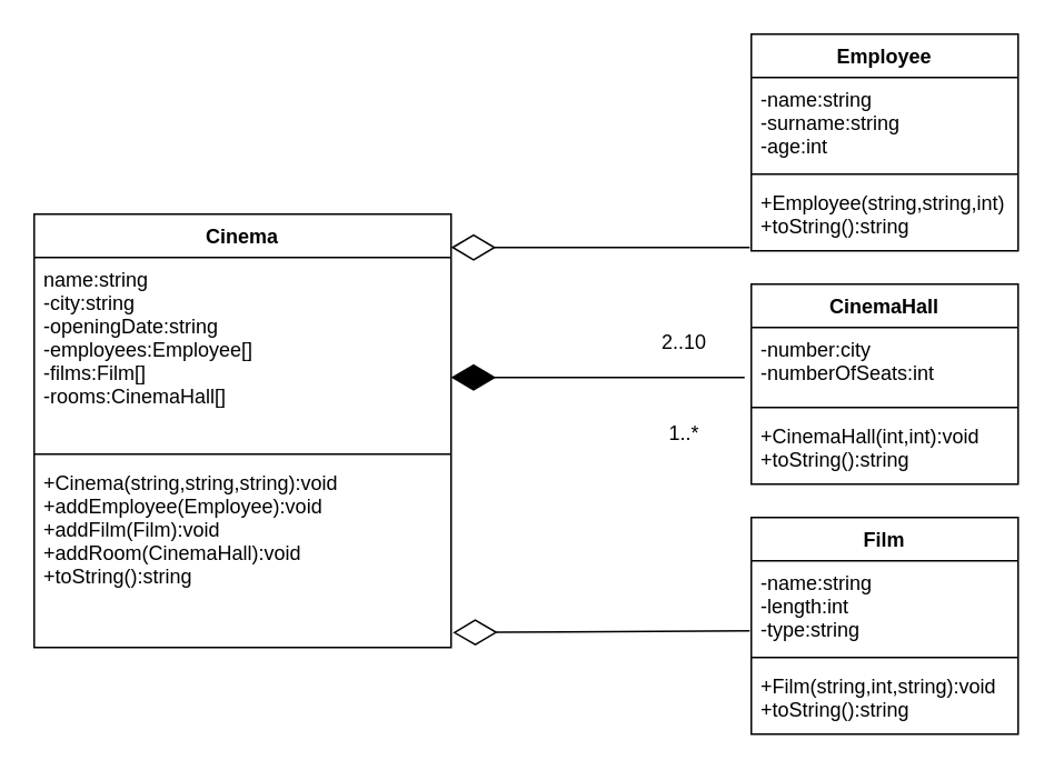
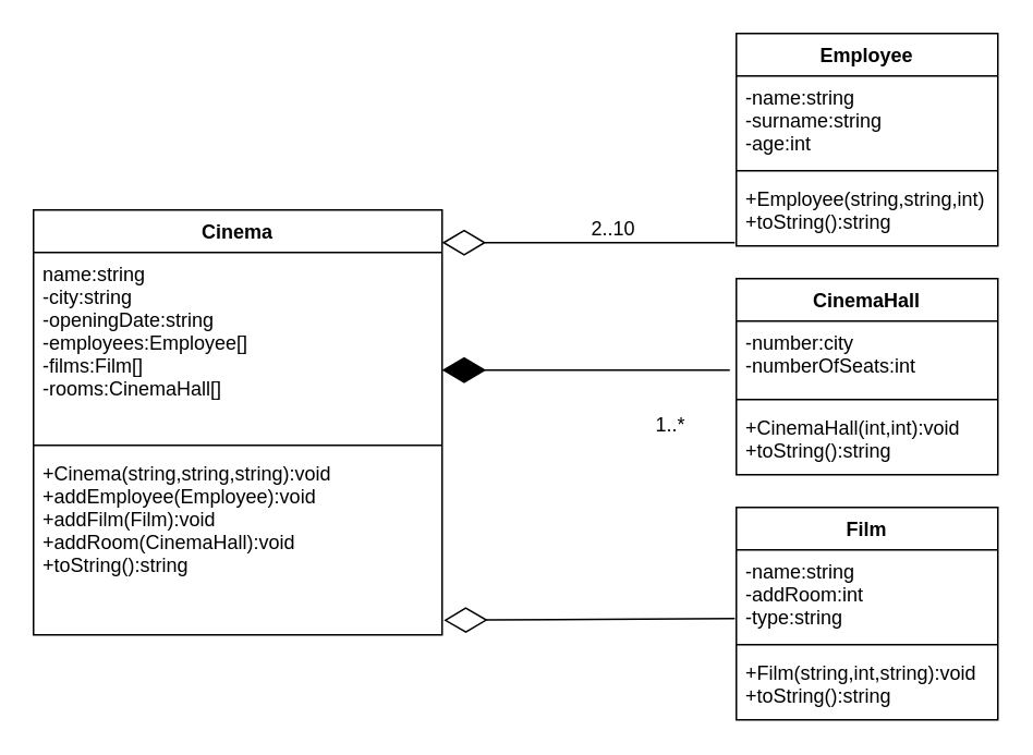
  <mxCell id="0" />
  <mxCell id="1" parent="0" />
  <mxCell id="2" value="Employee" style="swimlane;fontStyle=1;align=center;verticalAlign=top;childLayout=stackLayout;horizontal=1;startSize=26;horizontalStack=0;resizeParent=1;resizeParentMax=0;resizeLast=0;collapsible=1;marginBottom=0;" vertex="1" parent="1"><mxGeometry x="450" y="20" width="160" height="130" as="geometry" /></mxCell>
  <mxCell id="3" value="-name:string&#10;-surname:string&#10;-age:int" style="text;strokeColor=none;fillColor=none;align=left;verticalAlign=top;spacingLeft=4;spacingRight=4;overflow=hidden;rotatable=0;points=[[0,0.5],[1,0.5]];portConstraint=eastwest;" vertex="1" parent="2"><mxGeometry y="26" width="160" height="54" as="geometry" /></mxCell>
  <mxCell id="4" value="" style="line;strokeWidth=1;fillColor=none;align=left;verticalAlign=middle;spacingTop=-1;spacingLeft=3;spacingRight=3;rotatable=0;labelPosition=right;points=[];portConstraint=eastwest;" vertex="1" parent="2"><mxGeometry y="80" width="160" height="8" as="geometry" /></mxCell>
  <mxCell id="5" value="+Employee(string,string,int)&#10;+toString():string" style="text;strokeColor=none;fillColor=none;align=left;verticalAlign=top;spacingLeft=4;spacingRight=4;overflow=hidden;rotatable=0;points=[[0,0.5],[1,0.5]];portConstraint=eastwest;" vertex="1" parent="2"><mxGeometry y="88" width="160" height="42" as="geometry" /></mxCell>
  <mxCell id="6" value="CinemaHall" style="swimlane;fontStyle=1;align=center;verticalAlign=top;childLayout=stackLayout;horizontal=1;startSize=26;horizontalStack=0;resizeParent=1;resizeParentMax=0;resizeLast=0;collapsible=1;marginBottom=0;" vertex="1" parent="1"><mxGeometry x="450" y="170" width="160" height="120" as="geometry" /></mxCell>
  <mxCell id="7" value="-number:city&#10;-numberOfSeats:int" style="text;strokeColor=none;fillColor=none;align=left;verticalAlign=top;spacingLeft=4;spacingRight=4;overflow=hidden;rotatable=0;points=[[0,0.5],[1,0.5]];portConstraint=eastwest;" vertex="1" parent="6"><mxGeometry y="26" width="160" height="44" as="geometry" /></mxCell>
  <mxCell id="8" value="" style="line;strokeWidth=1;fillColor=none;align=left;verticalAlign=middle;spacingTop=-1;spacingLeft=3;spacingRight=3;rotatable=0;labelPosition=right;points=[];portConstraint=eastwest;" vertex="1" parent="6"><mxGeometry y="70" width="160" height="8" as="geometry" /></mxCell>
  <mxCell id="9" value="+CinemaHall(int,int):void&#10;+toString():string" style="text;strokeColor=none;fillColor=none;align=left;verticalAlign=top;spacingLeft=4;spacingRight=4;overflow=hidden;rotatable=0;points=[[0,0.5],[1,0.5]];portConstraint=eastwest;" vertex="1" parent="6"><mxGeometry y="78" width="160" height="42" as="geometry" /></mxCell>
  <mxCell id="10" value="Film" style="swimlane;fontStyle=1;align=center;verticalAlign=top;childLayout=stackLayout;horizontal=1;startSize=26;horizontalStack=0;resizeParent=1;resizeParentMax=0;resizeLast=0;collapsible=1;marginBottom=0;" vertex="1" parent="1"><mxGeometry x="450" y="310" width="160" height="130" as="geometry" /></mxCell>
- <mxCell id="11" value="-name:string&#10;-length:int&#10;-type:string" style="text;strokeColor=none;fillColor=none;align=left;verticalAlign=top;spacingLeft=4;spacingRight=4;overflow=hidden;rotatable=0;points=[[0,0.5],[1,0.5]];portConstraint=eastwest;" vertex="1" parent="10"><mxGeometry y="26" width="160" height="54" as="geometry" /></mxCell>
+ <mxCell id="11" value="-name:string&#10;-addRoom:int&#10;-type:string" style="text;strokeColor=none;fillColor=none;align=left;verticalAlign=top;spacingLeft=4;spacingRight=4;overflow=hidden;rotatable=0;points=[[0,0.5],[1,0.5]];portConstraint=eastwest;" vertex="1" parent="10"><mxGeometry y="26" width="160" height="54" as="geometry" /></mxCell>
  <mxCell id="12" value="" style="line;strokeWidth=1;fillColor=none;align=left;verticalAlign=middle;spacingTop=-1;spacingLeft=3;spacingRight=3;rotatable=0;labelPosition=right;points=[];portConstraint=eastwest;" vertex="1" parent="10"><mxGeometry y="80" width="160" height="8" as="geometry" /></mxCell>
  <mxCell id="13" value="+Film(string,int,string):void&#10;+toString():string" style="text;strokeColor=none;fillColor=none;align=left;verticalAlign=top;spacingLeft=4;spacingRight=4;overflow=hidden;rotatable=0;points=[[0,0.5],[1,0.5]];portConstraint=eastwest;" vertex="1" parent="10"><mxGeometry y="88" width="160" height="42" as="geometry" /></mxCell>
  <mxCell id="14" value="Cinema" style="swimlane;fontStyle=1;align=center;verticalAlign=top;childLayout=stackLayout;horizontal=1;startSize=26;horizontalStack=0;resizeParent=1;resizeParentMax=0;resizeLast=0;collapsible=1;marginBottom=0;" vertex="1" parent="1"><mxGeometry x="20" y="128" width="250" height="260" as="geometry" /></mxCell>
  <mxCell id="15" value="name:string&#10;-city:string&#10;-openingDate:string&#10;-employees:Employee[]&#10;-films:Film[]&#10;-rooms:CinemaHall[]" style="text;strokeColor=none;fillColor=none;align=left;verticalAlign=top;spacingLeft=4;spacingRight=4;overflow=hidden;rotatable=0;points=[[0,0.5],[1,0.5]];portConstraint=eastwest;" vertex="1" parent="14"><mxGeometry y="26" width="250" height="114" as="geometry" /></mxCell>
  <mxCell id="16" value="" style="line;strokeWidth=1;fillColor=none;align=left;verticalAlign=middle;spacingTop=-1;spacingLeft=3;spacingRight=3;rotatable=0;labelPosition=right;points=[];portConstraint=eastwest;" vertex="1" parent="14"><mxGeometry y="140" width="250" height="8" as="geometry" /></mxCell>
  <mxCell id="17" value="+Cinema(string,string,string):void&#10;+addEmployee(Employee):void&#10;+addFilm(Film):void&#10;+addRoom(CinemaHall):void&#10;+toString():string" style="text;strokeColor=none;fillColor=none;align=left;verticalAlign=top;spacingLeft=4;spacingRight=4;overflow=hidden;rotatable=0;points=[[0,0.5],[1,0.5]];portConstraint=eastwest;" vertex="1" parent="14"><mxGeometry y="148" width="250" height="112" as="geometry" /></mxCell>
  <mxCell id="18" value="" style="endArrow=diamondThin;endFill=1;endSize=24;html=1;rounded=0;exitX=-0.025;exitY=0.682;exitDx=0;exitDy=0;exitPerimeter=0;" edge="1" parent="1" source="7"><mxGeometry width="160" relative="1" as="geometry"><mxPoint x="290" y="240" as="sourcePoint" /><mxPoint x="270" y="226" as="targetPoint" /></mxGeometry></mxCell>
  <mxCell id="19" value="" style="endArrow=diamondThin;endFill=0;endSize=24;html=1;rounded=0;exitX=-0.006;exitY=0.952;exitDx=0;exitDy=0;exitPerimeter=0;" edge="1" parent="1" source="5"><mxGeometry width="160" relative="1" as="geometry"><mxPoint x="440" y="80" as="sourcePoint" /><mxPoint x="270" y="148" as="targetPoint" /></mxGeometry></mxCell>
  <mxCell id="20" value="" style="endArrow=diamondThin;endFill=0;endSize=24;html=1;rounded=0;exitX=-0.006;exitY=0.778;exitDx=0;exitDy=0;exitPerimeter=0;entryX=1.004;entryY=0.92;entryDx=0;entryDy=0;entryPerimeter=0;" edge="1" parent="1" source="11" target="17"><mxGeometry width="160" relative="1" as="geometry"><mxPoint x="280" y="360" as="sourcePoint" /><mxPoint x="150" y="450" as="targetPoint" /></mxGeometry></mxCell>
- <mxCell id="21" value="2..10" style="text;html=1;strokeColor=none;fillColor=none;align=center;verticalAlign=middle;whiteSpace=wrap;rounded=0;" vertex="1" parent="1"><mxGeometry x="380" y="190" width="60" height="30" as="geometry" /></mxCell>
+ <mxCell id="21" value="2..10" style="text;html=1;strokeColor=none;fillColor=none;align=center;verticalAlign=middle;whiteSpace=wrap;rounded=0;" vertex="1" parent="1"><mxGeometry x="345" y="125" width="60" height="30" as="geometry" /></mxCell>
  <mxCell id="22" value="1..*" style="text;html=1;strokeColor=none;fillColor=none;align=center;verticalAlign=middle;whiteSpace=wrap;rounded=0;" vertex="1" parent="1"><mxGeometry x="380" y="245" width="60" height="30" as="geometry" /></mxCell>
